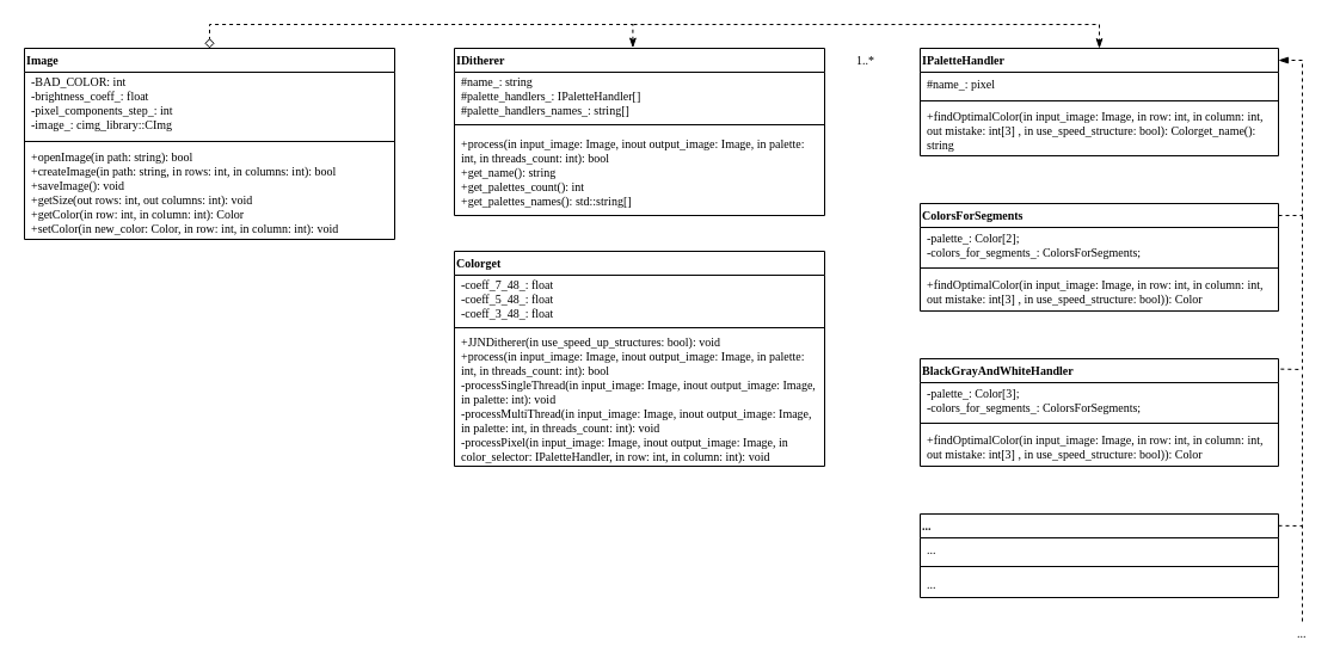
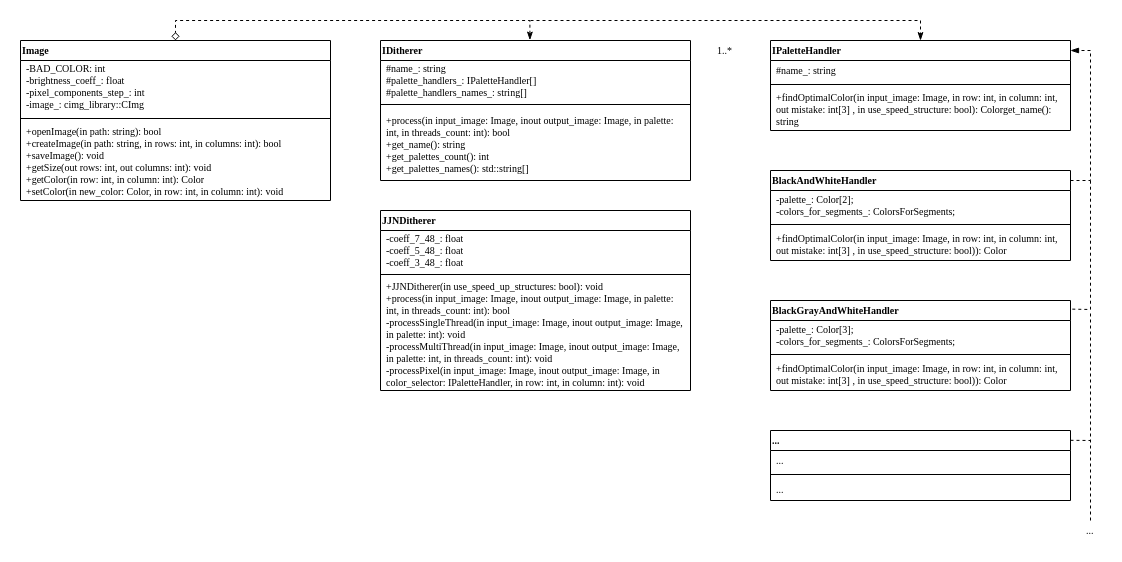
  <mxCell id="0" />
  <mxCell id="1" parent="0" />
  <mxCell id="2" value="Image" style="swimlane;align=left;verticalAlign=middle;childLayout=stackLayout;horizontal=1;startSize=20;horizontalStack=0;resizeParent=1;resizeParentMax=0;resizeLast=0;collapsible=1;marginBottom=0;whiteSpace=wrap;html=1;fontFamily=Times New Roman;fontSize=10;" vertex="1" parent="1"><mxGeometry x="20" y="40" width="310" height="160" as="geometry" /></mxCell>
  <mxCell id="3" value="-BAD_COLOR:&amp;nbsp;int&#10;-brightness_coeff_:&amp;nbsp;float&#10;-pixel_components_step_: int&#10;-image_:&amp;nbsp;cimg_library::CImg&lt;unsigned char style=&quot;font-size: 10px;&quot;&gt;&amp;nbsp;&#10;-path_:&amp;nbsp;string&amp;nbsp;&#10;&lt;/unsigned char&gt;" style="text;strokeColor=none;fillColor=none;align=left;verticalAlign=middle;spacingLeft=4;spacingRight=4;overflow=hidden;rotatable=0;points=[[0,0.5],[1,0.5]];portConstraint=eastwest;whiteSpace=wrap;html=1;fontFamily=Times New Roman;fontSize=10;" vertex="1" parent="2"><mxGeometry y="20" width="310" height="54" as="geometry" /></mxCell>
  <mxCell id="4" value="" style="line;strokeWidth=1;fillColor=none;align=left;verticalAlign=middle;spacingTop=-1;spacingLeft=3;spacingRight=3;rotatable=0;labelPosition=right;points=[];portConstraint=eastwest;strokeColor=inherit;fontFamily=Times New Roman;fontSize=10;" vertex="1" parent="2"><mxGeometry y="74" width="310" height="8" as="geometry" /></mxCell>
  <mxCell id="5" value="+openImage(in path: string): bool&#10;+createImage(in path: string, in rows: int, in columns: int): bool&#10;+saveImage(): void&#10;+getSize(out rows: int, out columns: int): void&#10;+getColor(in row: int, in column: int): Color&#10;+setColor(in new_color: Color, in row: int, in column: int): void" style="text;strokeColor=none;fillColor=none;align=left;verticalAlign=middle;spacingLeft=4;spacingRight=4;overflow=hidden;rotatable=0;points=[[0,0.5],[1,0.5]];portConstraint=eastwest;whiteSpace=wrap;html=1;fontFamily=Times New Roman;fontSize=10;" vertex="1" parent="2"><mxGeometry y="82" width="310" height="78" as="geometry" /></mxCell>
  <mxCell id="6" value="IPaletteHandler" style="swimlane;align=left;verticalAlign=middle;childLayout=stackLayout;horizontal=1;startSize=20;horizontalStack=0;resizeParent=1;resizeParentMax=0;resizeLast=0;collapsible=1;marginBottom=0;whiteSpace=wrap;html=1;fontFamily=Times New Roman;fontSize=10;" vertex="1" parent="1"><mxGeometry x="770" y="40" width="300" height="90" as="geometry" /></mxCell>
- <mxCell id="7" value="#name_:&amp;nbsp;pixel&amp;nbsp;" style="text;strokeColor=none;fillColor=none;align=left;verticalAlign=middle;spacingLeft=4;spacingRight=4;overflow=hidden;rotatable=0;points=[[0,0.5],[1,0.5]];portConstraint=eastwest;whiteSpace=wrap;html=1;fontFamily=Times New Roman;fontSize=10;" vertex="1" parent="6"><mxGeometry y="20" width="300" height="20" as="geometry" /></mxCell>
+ <mxCell id="7" value="#name_:&amp;nbsp;string&amp;nbsp;" style="text;strokeColor=none;fillColor=none;align=left;verticalAlign=middle;spacingLeft=4;spacingRight=4;overflow=hidden;rotatable=0;points=[[0,0.5],[1,0.5]];portConstraint=eastwest;whiteSpace=wrap;html=1;fontFamily=Times New Roman;fontSize=10;" vertex="1" parent="6"><mxGeometry y="20" width="300" height="20" as="geometry" /></mxCell>
  <mxCell id="8" value="" style="line;strokeWidth=1;fillColor=none;align=left;verticalAlign=middle;spacingTop=-1;spacingLeft=3;spacingRight=3;rotatable=0;labelPosition=right;points=[];portConstraint=eastwest;strokeColor=inherit;fontFamily=Times New Roman;fontSize=10;" vertex="1" parent="6"><mxGeometry y="40" width="300" height="8" as="geometry" /></mxCell>
  <mxCell id="9" value="+findOptimalColor(in input_image: Image, in row: int, in column: int, out mistake: int[3] , in use_speed_structure: bool): Colorget_name(): string" style="text;strokeColor=none;fillColor=none;align=left;verticalAlign=middle;spacingLeft=4;spacingRight=4;overflow=hidden;rotatable=0;points=[[0,0.5],[1,0.5]];portConstraint=eastwest;whiteSpace=wrap;html=1;fontFamily=Times New Roman;fontSize=10;" vertex="1" parent="6"><mxGeometry y="48" width="300" height="42" as="geometry" /></mxCell>
- <mxCell id="10" value="ColorsForSegments" style="swimlane;align=left;verticalAlign=middle;childLayout=stackLayout;horizontal=1;startSize=20;horizontalStack=0;resizeParent=1;resizeParentMax=0;resizeLast=0;collapsible=1;marginBottom=0;whiteSpace=wrap;html=1;fontFamily=Times New Roman;fontSize=10;" vertex="1" parent="1"><mxGeometry x="770" y="170" width="300" height="90" as="geometry" /></mxCell>
+ <mxCell id="10" value="BlackAndWhiteHandler" style="swimlane;align=left;verticalAlign=middle;childLayout=stackLayout;horizontal=1;startSize=20;horizontalStack=0;resizeParent=1;resizeParentMax=0;resizeLast=0;collapsible=1;marginBottom=0;whiteSpace=wrap;html=1;fontFamily=Times New Roman;fontSize=10;" vertex="1" parent="1"><mxGeometry x="770" y="170" width="300" height="90" as="geometry" /></mxCell>
  <mxCell id="11" value="-palette_: Color[2];&lt;br style=&quot;font-size: 10px;&quot;&gt;-colors_for_segments_: ColorsForSegments;" style="text;strokeColor=none;fillColor=none;align=left;verticalAlign=middle;spacingLeft=4;spacingRight=4;overflow=hidden;rotatable=0;points=[[0,0.5],[1,0.5]];portConstraint=eastwest;whiteSpace=wrap;html=1;fontFamily=Times New Roman;fontSize=10;" vertex="1" parent="10"><mxGeometry y="20" width="300" height="30" as="geometry" /></mxCell>
  <mxCell id="12" value="" style="line;strokeWidth=1;fillColor=none;align=left;verticalAlign=middle;spacingTop=-1;spacingLeft=3;spacingRight=3;rotatable=0;labelPosition=right;points=[];portConstraint=eastwest;strokeColor=inherit;fontFamily=Times New Roman;fontSize=10;" vertex="1" parent="10"><mxGeometry y="50" width="300" height="8" as="geometry" /></mxCell>
  <mxCell id="13" value="+findOptimalColor(in input_image: Image, in row: int, in column: int, out mistake: int[3] , in use_speed_structure: bool)): Color" style="text;strokeColor=none;fillColor=none;align=left;verticalAlign=middle;spacingLeft=4;spacingRight=4;overflow=hidden;rotatable=0;points=[[0,0.5],[1,0.5]];portConstraint=eastwest;whiteSpace=wrap;html=1;fontFamily=Times New Roman;fontSize=10;" vertex="1" parent="10"><mxGeometry y="58" width="300" height="32" as="geometry" /></mxCell>
  <mxCell id="14" value="BlackGrayAndWhiteHandler" style="swimlane;align=left;verticalAlign=middle;childLayout=stackLayout;horizontal=1;startSize=20;horizontalStack=0;resizeParent=1;resizeParentMax=0;resizeLast=0;collapsible=1;marginBottom=0;whiteSpace=wrap;html=1;fontFamily=Times New Roman;fontSize=10;" vertex="1" parent="1"><mxGeometry x="770" y="300" width="300" height="90" as="geometry" /></mxCell>
  <mxCell id="15" value="-palette_: Color[3];&lt;br style=&quot;font-size: 10px;&quot;&gt;-colors_for_segments_: ColorsForSegments;" style="text;strokeColor=none;fillColor=none;align=left;verticalAlign=middle;spacingLeft=4;spacingRight=4;overflow=hidden;rotatable=0;points=[[0,0.5],[1,0.5]];portConstraint=eastwest;whiteSpace=wrap;html=1;fontFamily=Times New Roman;fontSize=10;" vertex="1" parent="14"><mxGeometry y="20" width="300" height="30" as="geometry" /></mxCell>
  <mxCell id="16" value="" style="line;strokeWidth=1;fillColor=none;align=left;verticalAlign=middle;spacingTop=-1;spacingLeft=3;spacingRight=3;rotatable=0;labelPosition=right;points=[];portConstraint=eastwest;strokeColor=inherit;fontFamily=Times New Roman;fontSize=10;" vertex="1" parent="14"><mxGeometry y="50" width="300" height="8" as="geometry" /></mxCell>
  <mxCell id="17" value="+findOptimalColor(in input_image: Image, in row: int, in column: int, out mistake: int[3] , in use_speed_structure: bool)): Color" style="text;strokeColor=none;fillColor=none;align=left;verticalAlign=middle;spacingLeft=4;spacingRight=4;overflow=hidden;rotatable=0;points=[[0,0.5],[1,0.5]];portConstraint=eastwest;whiteSpace=wrap;html=1;fontFamily=Times New Roman;fontSize=10;" vertex="1" parent="14"><mxGeometry y="58" width="300" height="32" as="geometry" /></mxCell>
  <mxCell id="18" value="" style="endArrow=blockThin;html=1;rounded=0;targetPerimeterSpacing=5;dashed=1;endFill=1;fontFamily=Times New Roman;fontSize=10;align=left;verticalAlign=middle;" edge="1" parent="1"><mxGeometry width="50" height="50" relative="1" as="geometry"><mxPoint x="1070" y="180" as="sourcePoint" /><mxPoint x="1070" y="50" as="targetPoint" /><Array as="points"><mxPoint x="1090" y="180" /><mxPoint x="1090" y="50" /></Array></mxGeometry></mxCell>
  <mxCell id="19" value="" style="endArrow=none;dashed=1;html=1;rounded=0;exitX=1.006;exitY=0.096;exitDx=0;exitDy=0;exitPerimeter=0;fontFamily=Times New Roman;fontSize=10;align=left;verticalAlign=middle;" edge="1" parent="1" source="14"><mxGeometry width="50" height="50" relative="1" as="geometry"><mxPoint x="1040" y="310" as="sourcePoint" /><mxPoint x="1090" y="180" as="targetPoint" /><Array as="points"><mxPoint x="1090" y="309" /></Array></mxGeometry></mxCell>
  <mxCell id="20" value="" style="endArrow=none;dashed=1;html=1;rounded=0;fontFamily=Times New Roman;fontSize=10;align=left;verticalAlign=middle;" edge="1" parent="1"><mxGeometry width="50" height="50" relative="1" as="geometry"><mxPoint x="1090" y="520" as="sourcePoint" /><mxPoint x="1090" y="310" as="targetPoint" /></mxGeometry></mxCell>
  <mxCell id="21" value="..." style="swimlane;align=left;verticalAlign=middle;childLayout=stackLayout;horizontal=1;startSize=20;horizontalStack=0;resizeParent=1;resizeParentMax=0;resizeLast=0;collapsible=1;marginBottom=0;whiteSpace=wrap;html=1;fontFamily=Times New Roman;fontSize=10;" vertex="1" parent="1"><mxGeometry x="770" y="430" width="300" height="70" as="geometry" /></mxCell>
  <mxCell id="22" value="..." style="text;strokeColor=none;fillColor=none;align=left;verticalAlign=middle;spacingLeft=4;spacingRight=4;overflow=hidden;rotatable=0;points=[[0,0.5],[1,0.5]];portConstraint=eastwest;whiteSpace=wrap;html=1;fontFamily=Times New Roman;fontSize=10;" vertex="1" parent="21"><mxGeometry y="20" width="300" height="20" as="geometry" /></mxCell>
  <mxCell id="23" value="" style="line;strokeWidth=1;fillColor=none;align=left;verticalAlign=middle;spacingTop=-1;spacingLeft=3;spacingRight=3;rotatable=0;labelPosition=right;points=[];portConstraint=eastwest;strokeColor=inherit;fontFamily=Times New Roman;fontSize=10;" vertex="1" parent="21"><mxGeometry y="40" width="300" height="8" as="geometry" /></mxCell>
  <mxCell id="24" value="..." style="text;strokeColor=none;fillColor=none;align=left;verticalAlign=middle;spacingLeft=4;spacingRight=4;overflow=hidden;rotatable=0;points=[[0,0.5],[1,0.5]];portConstraint=eastwest;whiteSpace=wrap;html=1;fontFamily=Times New Roman;fontSize=10;" vertex="1" parent="21"><mxGeometry y="48" width="300" height="22" as="geometry" /></mxCell>
  <mxCell id="25" value="..." style="text;strokeColor=none;fillColor=none;align=left;verticalAlign=middle;spacingLeft=4;spacingRight=4;overflow=hidden;rotatable=0;points=[[0,0.5],[1,0.5]];portConstraint=eastwest;whiteSpace=wrap;html=1;fontFamily=Times New Roman;fontSize=10;" vertex="1" parent="1"><mxGeometry x="1080" y="520" width="20" height="20" as="geometry" /></mxCell>
  <mxCell id="26" value="" style="endArrow=none;dashed=1;html=1;rounded=0;exitX=1;exitY=0.14;exitDx=0;exitDy=0;exitPerimeter=0;fontFamily=Times New Roman;fontSize=10;align=left;verticalAlign=middle;" edge="1" parent="1" source="21"><mxGeometry width="50" height="50" relative="1" as="geometry"><mxPoint x="930" y="440" as="sourcePoint" /><mxPoint x="1090" y="440" as="targetPoint" /></mxGeometry></mxCell>
  <mxCell id="27" value="IDitherer" style="swimlane;align=left;verticalAlign=middle;childLayout=stackLayout;horizontal=1;startSize=20;horizontalStack=0;resizeParent=1;resizeParentMax=0;resizeLast=0;collapsible=1;marginBottom=0;whiteSpace=wrap;html=1;fontSize=10;fontFamily=Times New Roman;" vertex="1" parent="1"><mxGeometry x="380" y="40" width="310" height="140" as="geometry" /></mxCell>
  <mxCell id="28" value="#name_: string&#10;#palette_handlers_: IPaletteHandler[]&#10;#palette_handlers_names_: string[]" style="text;strokeColor=none;fillColor=none;align=left;verticalAlign=middle;spacingLeft=4;spacingRight=4;overflow=hidden;rotatable=0;points=[[0,0.5],[1,0.5]];portConstraint=eastwest;whiteSpace=wrap;html=1;fontSize=10;fontFamily=Times New Roman;" vertex="1" parent="27"><mxGeometry y="20" width="310" height="40" as="geometry" /></mxCell>
  <mxCell id="29" value="" style="line;strokeWidth=1;fillColor=none;align=left;verticalAlign=middle;spacingTop=-1;spacingLeft=3;spacingRight=3;rotatable=0;labelPosition=right;points=[];portConstraint=eastwest;strokeColor=inherit;fontSize=10;fontFamily=Times New Roman;" vertex="1" parent="27"><mxGeometry y="60" width="310" height="8" as="geometry" /></mxCell>
  <mxCell id="30" value="+process(in input_image: Image, inout output_image: Image, in palette: int, in threads_count: int): bool&#10;+get_name(): string&#10;+get_palettes_count(): int&#10;+get_palettes_names(): std::string[]" style="text;strokeColor=none;fillColor=none;align=left;verticalAlign=middle;spacingLeft=4;spacingRight=4;overflow=hidden;rotatable=0;points=[[0,0.5],[1,0.5]];portConstraint=eastwest;whiteSpace=wrap;html=1;fontSize=10;fontFamily=Times New Roman;" vertex="1" parent="27"><mxGeometry y="68" width="310" height="72" as="geometry" /></mxCell>
- <mxCell id="31" value="Colorget" style="swimlane;align=left;verticalAlign=middle;childLayout=stackLayout;horizontal=1;startSize=20;horizontalStack=0;resizeParent=1;resizeParentMax=0;resizeLast=0;collapsible=1;marginBottom=0;whiteSpace=wrap;html=1;fontFamily=Times New Roman;fontSize=10;" vertex="1" parent="1"><mxGeometry x="380" y="210" width="310" height="180" as="geometry" /></mxCell>
+ <mxCell id="31" value="JJNDitherer" style="swimlane;align=left;verticalAlign=middle;childLayout=stackLayout;horizontal=1;startSize=20;horizontalStack=0;resizeParent=1;resizeParentMax=0;resizeLast=0;collapsible=1;marginBottom=0;whiteSpace=wrap;html=1;fontFamily=Times New Roman;fontSize=10;" vertex="1" parent="1"><mxGeometry x="380" y="210" width="310" height="180" as="geometry" /></mxCell>
  <mxCell id="32" value="-coeff_7_48_: float&#10;-coeff_5_48_: float&#10;-coeff_3_48_: float&#10;-coeff_1_48_: float&#10;-algorithm_id_: int" style="text;strokeColor=none;fillColor=none;align=left;verticalAlign=middle;spacingLeft=4;spacingRight=4;overflow=hidden;rotatable=0;points=[[0,0.5],[1,0.5]];portConstraint=eastwest;whiteSpace=wrap;html=1;fontFamily=Times New Roman;fontSize=10;" vertex="1" parent="31"><mxGeometry y="20" width="310" height="40" as="geometry" /></mxCell>
  <mxCell id="33" value="" style="line;strokeWidth=1;fillColor=none;align=left;verticalAlign=middle;spacingTop=-1;spacingLeft=3;spacingRight=3;rotatable=0;labelPosition=right;points=[];portConstraint=eastwest;strokeColor=inherit;fontFamily=Times New Roman;fontSize=10;" vertex="1" parent="31"><mxGeometry y="60" width="310" height="8" as="geometry" /></mxCell>
  <mxCell id="34" value="+JJNDitherer(in use_speed_up_structures: bool): void&#10;+process(in input_image: Image, inout output_image: Image, in palette: int, in threads_count: int): bool&#10;-processSingleThread(in input_image: Image, inout output_image: Image, in palette: int): void&#10;-processMultiThread(in input_image: Image, inout output_image: Image, in palette: int, in threads_count: int): void&#10;-processPixel(in input_image: Image, inout output_image: Image, in color_selector: IPaletteHandler, in row: int, in column: int): void" style="text;strokeColor=none;fillColor=none;align=left;verticalAlign=middle;spacingLeft=4;spacingRight=4;overflow=hidden;rotatable=0;points=[[0,0.5],[1,0.5]];portConstraint=eastwest;whiteSpace=wrap;html=1;fontFamily=Times New Roman;fontSize=10;" vertex="1" parent="31"><mxGeometry y="68" width="310" height="112" as="geometry" /></mxCell>
  <mxCell id="35" value="1..*" style="text;html=1;align=left;verticalAlign=middle;resizable=0;points=[];autosize=1;strokeColor=none;fillColor=none;fontFamily=Times New Roman;fontSize=10;" vertex="1" parent="1"><mxGeometry x="715" y="35" width="40" height="30" as="geometry" /></mxCell>
  <mxCell id="36" value="" style="endArrow=diamond;html=1;rounded=0;exitX=0.482;exitY=-0.003;exitDx=0;exitDy=0;exitPerimeter=0;edgeStyle=orthogonalEdgeStyle;entryX=0.5;entryY=0;entryDx=0;entryDy=0;dashed=1;endFill=0;startArrow=classicThin;startFill=1;fontFamily=Times New Roman;fontSize=10;align=left;verticalAlign=middle;" edge="1" parent="1" source="27" target="2"><mxGeometry width="50" height="50" relative="1" as="geometry"><mxPoint x="580" y="-20" as="sourcePoint" /><mxPoint x="570" y="-160" as="targetPoint" /><Array as="points"><mxPoint x="529" y="20" /><mxPoint x="175" y="20" /></Array></mxGeometry></mxCell>
  <mxCell id="37" value="" style="endArrow=classicThin;html=1;rounded=0;edgeStyle=orthogonalEdgeStyle;entryX=0.5;entryY=0;entryDx=0;entryDy=0;dashed=1;endFill=1;fontFamily=Times New Roman;fontSize=10;align=left;verticalAlign=middle;" edge="1" parent="1" target="6"><mxGeometry width="50" height="50" relative="1" as="geometry"><mxPoint x="530" y="20" as="sourcePoint" /><mxPoint x="930" y="20" as="targetPoint" /><Array as="points"><mxPoint x="920" y="20" /></Array></mxGeometry></mxCell>
